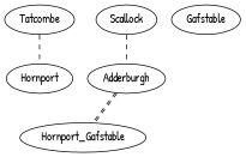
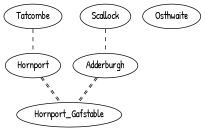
  graph {
    fontname="Patrick Hand"
    node [fontname="Patrick Hand"]
    edge [fontname="Patrick Hand" style=dashed]
    n1 [label=Hornport_Gafstable]
    Hornport
    Adderburgh
    Tatcombe
    Scallock
-   Osthwaite [label=Gafstable]
+   Osthwaite
+   Hornport -- n1 [color="black:black"]
    Adderburgh -- n1 [color="black:black"]
    Tatcombe -- Hornport
    Scallock -- Adderburgh
  }
